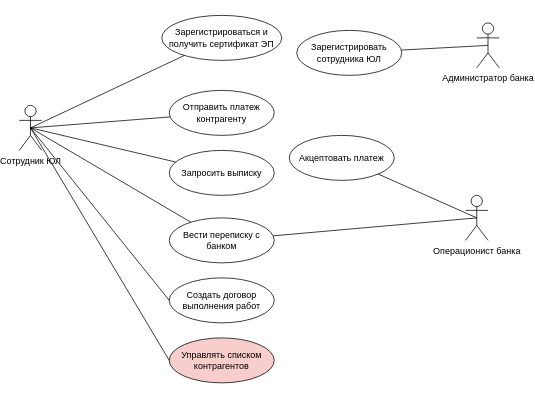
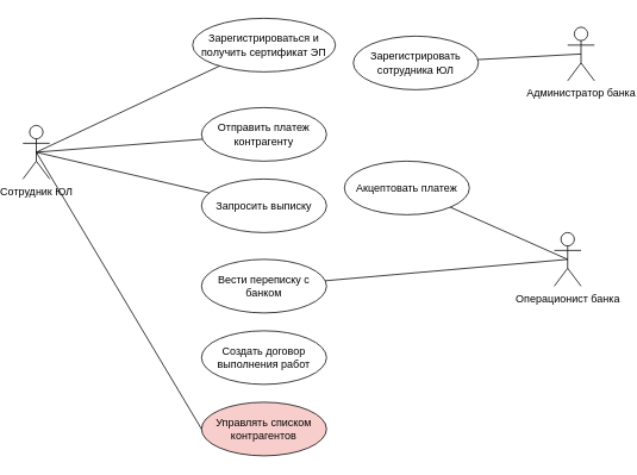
  <mxCell id="0" />
  <mxCell id="1" parent="0" />
  <mxCell id="2" value="Сотрудник ЮЛ" style="shape=umlActor;verticalLabelPosition=bottom;verticalAlign=top;html=1;outlineConnect=0;" parent="1" vertex="1"><mxGeometry x="20" y="140" width="30" height="60" as="geometry" /></mxCell>
  <mxCell id="3" value="Операционист банка" style="shape=umlActor;verticalLabelPosition=bottom;verticalAlign=top;html=1;outlineConnect=0;" parent="1" vertex="1"><mxGeometry x="615" y="260" width="30" height="60" as="geometry" /></mxCell>
  <mxCell id="4" value="Зарегистрироваться и получить сертификат ЭП" style="ellipse;whiteSpace=wrap;html=1;" parent="1" vertex="1"><mxGeometry x="210" y="20" width="160" height="60" as="geometry" /></mxCell>
  <mxCell id="5" value="Отправить платеж контрагенту" style="ellipse;whiteSpace=wrap;html=1;" parent="1" vertex="1"><mxGeometry x="220" y="120" width="140" height="60" as="geometry" /></mxCell>
  <mxCell id="6" value="Запросить выписку" style="ellipse;whiteSpace=wrap;html=1;" parent="1" vertex="1"><mxGeometry x="220" y="200" width="140" height="60" as="geometry" /></mxCell>
  <mxCell id="7" value="Вести переписку с банком" style="ellipse;whiteSpace=wrap;html=1;" parent="1" vertex="1"><mxGeometry x="220" y="290" width="140" height="60" as="geometry" /></mxCell>
  <mxCell id="8" value="Зарегистрировать сотрудника ЮЛ" style="ellipse;whiteSpace=wrap;html=1;" parent="1" vertex="1"><mxGeometry x="390" y="40" width="140" height="60" as="geometry" /></mxCell>
  <mxCell id="9" value="Акцептовать платеж" style="ellipse;whiteSpace=wrap;html=1;" parent="1" vertex="1"><mxGeometry x="380" y="180" width="140" height="60" as="geometry" /></mxCell>
  <mxCell id="10" value="" style="endArrow=none;html=1;rounded=0;exitX=0.5;exitY=0.5;exitDx=0;exitDy=0;exitPerimeter=0;" parent="1" source="12" target="8" edge="1"><mxGeometry width="50" height="50" relative="1" as="geometry"><mxPoint x="580" y="370" as="sourcePoint" /><mxPoint x="630" y="320" as="targetPoint" /></mxGeometry></mxCell>
  <mxCell id="11" value="" style="endArrow=none;html=1;rounded=0;exitX=0.5;exitY=0.5;exitDx=0;exitDy=0;exitPerimeter=0;" parent="1" source="3" target="9" edge="1"><mxGeometry width="50" height="50" relative="1" as="geometry"><mxPoint x="652" y="339" as="sourcePoint" /><mxPoint x="520" y="300" as="targetPoint" /></mxGeometry></mxCell>
  <mxCell id="12" value="Администратор банка" style="shape=umlActor;verticalLabelPosition=bottom;verticalAlign=top;html=1;outlineConnect=0;" parent="1" vertex="1"><mxGeometry x="630" y="30" width="30" height="60" as="geometry" /></mxCell>
  <mxCell id="13" value="" style="endArrow=none;html=1;rounded=0;exitX=0.5;exitY=0.5;exitDx=0;exitDy=0;exitPerimeter=0;" parent="1" source="3" target="7" edge="1"><mxGeometry width="50" height="50" relative="1" as="geometry"><mxPoint x="630" y="290" as="sourcePoint" /><mxPoint x="530" y="296" as="targetPoint" /></mxGeometry></mxCell>
  <mxCell id="14" value="" style="endArrow=none;html=1;rounded=0;entryX=0.5;entryY=0.5;entryDx=0;entryDy=0;entryPerimeter=0;" parent="1" source="4" target="2" edge="1"><mxGeometry width="50" height="50" relative="1" as="geometry"><mxPoint x="150" y="160" as="sourcePoint" /><mxPoint x="40" y="165" as="targetPoint" /></mxGeometry></mxCell>
  <mxCell id="15" value="" style="endArrow=none;html=1;rounded=0;entryX=0.5;entryY=0.5;entryDx=0;entryDy=0;entryPerimeter=0;" parent="1" source="5" target="2" edge="1"><mxGeometry width="50" height="50" relative="1" as="geometry"><mxPoint x="254" y="93" as="sourcePoint" /><mxPoint x="55" y="190" as="targetPoint" /></mxGeometry></mxCell>
  <mxCell id="16" value="" style="endArrow=none;html=1;rounded=0;entryX=0.5;entryY=0.5;entryDx=0;entryDy=0;entryPerimeter=0;" parent="1" source="6" target="2" edge="1"><mxGeometry width="50" height="50" relative="1" as="geometry"><mxPoint x="264" y="103" as="sourcePoint" /><mxPoint x="40" y="170" as="targetPoint" /></mxGeometry></mxCell>
- <mxCell id="17" value="" style="endArrow=none;html=1;rounded=0;entryX=0.5;entryY=0.5;entryDx=0;entryDy=0;entryPerimeter=0;" parent="1" source="7" target="2" edge="1"><mxGeometry width="50" height="50" relative="1" as="geometry"><mxPoint x="274" y="113" as="sourcePoint" /><mxPoint x="75" y="210" as="targetPoint" /></mxGeometry></mxCell>
  <mxCell id="18" value="Создать договор выполнения работ" style="ellipse;whiteSpace=wrap;html=1;" parent="1" vertex="1"><mxGeometry x="220" y="370" width="140" height="60" as="geometry" /></mxCell>
- <mxCell id="19" value="" style="endArrow=none;html=1;rounded=0;entryX=0.5;entryY=0.5;entryDx=0;entryDy=0;entryPerimeter=0;exitX=0;exitY=0.5;exitDx=0;exitDy=0;" parent="1" source="18" target="2" edge="1"><mxGeometry width="50" height="50" relative="1" as="geometry"><mxPoint x="182" y="443" as="sourcePoint" /><mxPoint x="-30" y="270" as="targetPoint" /></mxGeometry></mxCell>
  <mxCell id="20" value="Управлять списком контрагентов" style="ellipse;whiteSpace=wrap;html=1;fillColor=#f8cecc;" vertex="1" parent="1"><mxGeometry x="220" y="450" width="140" height="60" as="geometry" /></mxCell>
  <mxCell id="21" value="" style="endArrow=none;html=1;rounded=0;entryX=0.5;entryY=0.5;entryDx=0;entryDy=0;entryPerimeter=0;exitX=0;exitY=0.5;exitDx=0;exitDy=0;" edge="1" parent="1" source="20" target="2"><mxGeometry width="50" height="50" relative="1" as="geometry"><mxPoint x="195" y="520" as="sourcePoint" /><mxPoint x="10" y="290" as="targetPoint" /></mxGeometry></mxCell>
